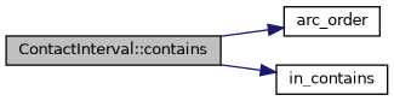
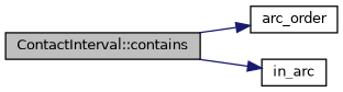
  digraph {
    rankdir=LR
    node [color=black fillcolor=white fontname=Helvetica fontsize=10 shape=record style=filled]
    edge [color=midnightblue fontname=Helvetica fontsize=10 labelfontname=Helvetica labelfontsize=10 style=solid]
    n1 [fillcolor=grey75 fontcolor=black height=0.2 label="ContactInterval::contains" width=0.4]
    n2 [height=0.2 label=arc_order width=0.4]
-   n3 [height=0.2 label=in_contains width=0.4]
+   n3 [height=0.2 label=in_arc width=0.4]
    n1 -> n2
    n1 -> n3
  }
